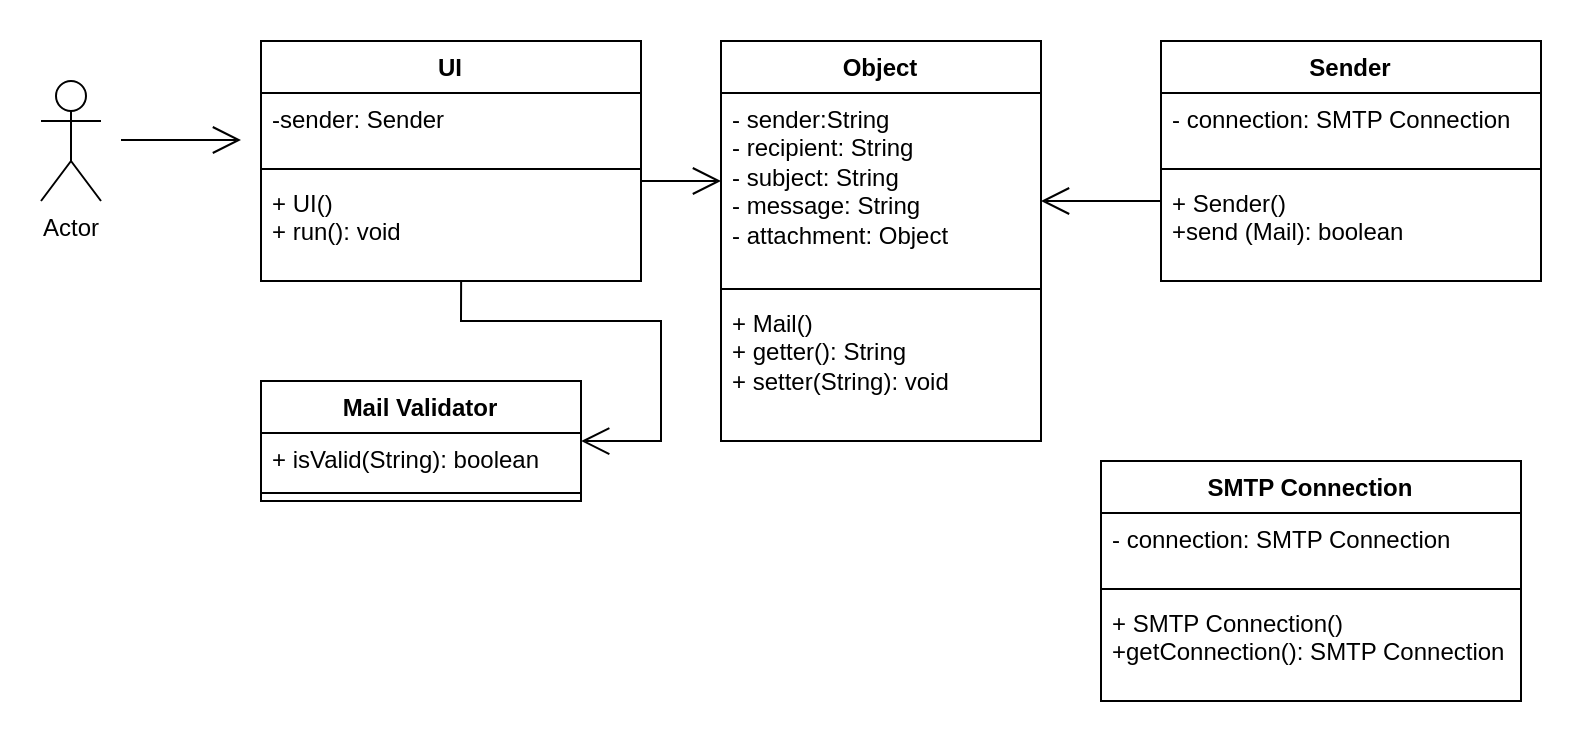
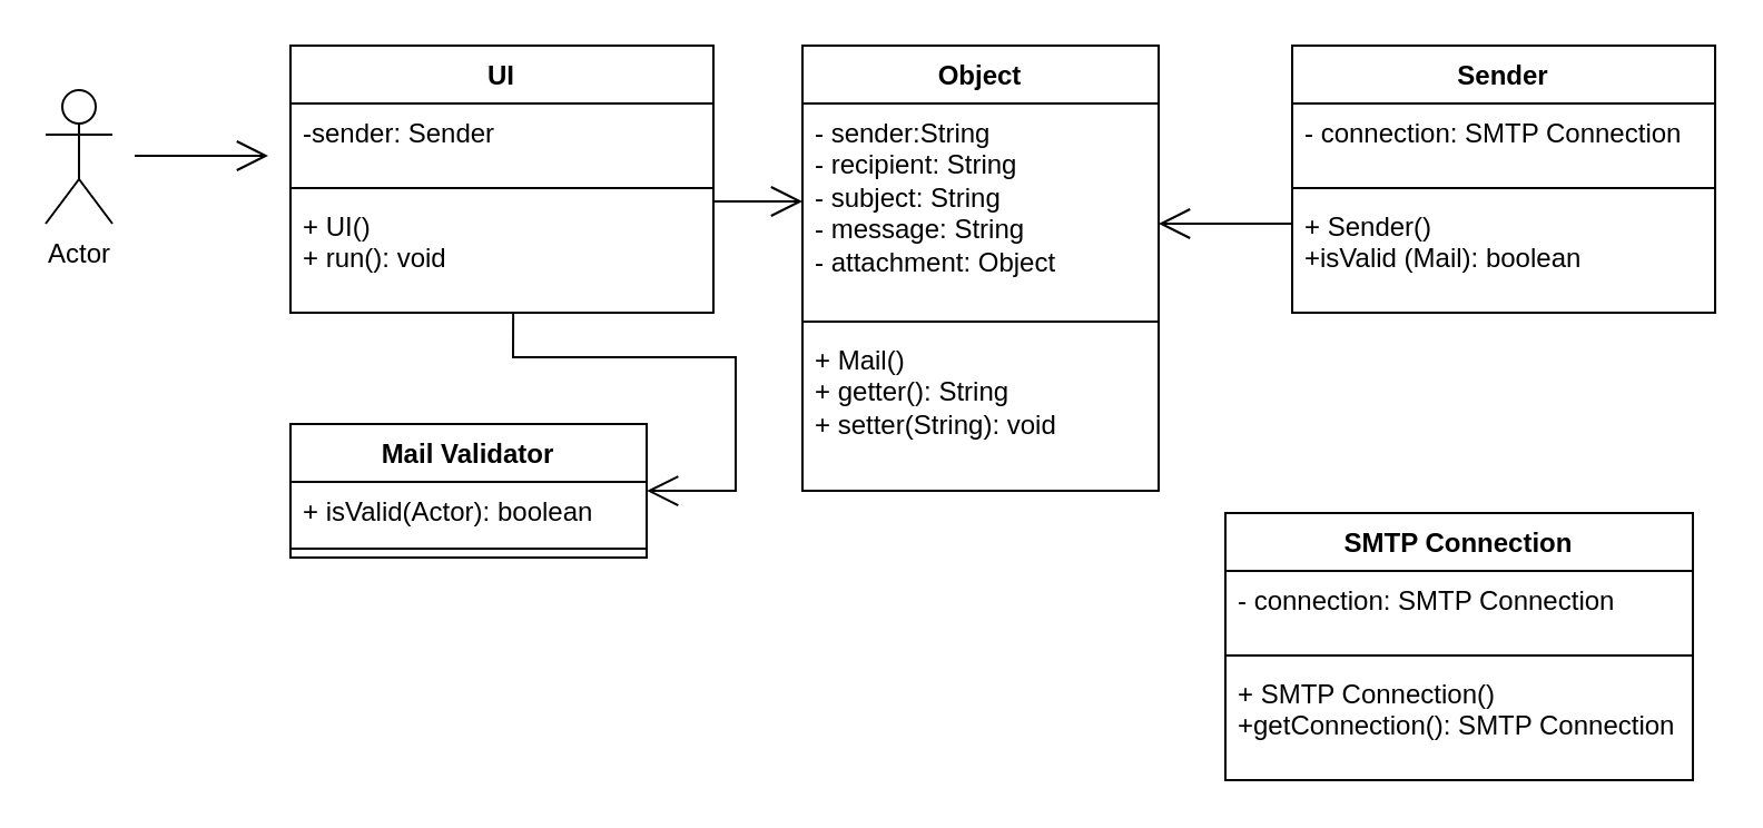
  <mxCell id="0" />
  <mxCell id="1" parent="0" />
  <mxCell id="2" value="Object&lt;br&gt;&lt;br&gt;" style="swimlane;fontStyle=1;align=center;verticalAlign=top;childLayout=stackLayout;horizontal=1;startSize=26;horizontalStack=0;resizeParent=1;resizeParentMax=0;resizeLast=0;collapsible=1;marginBottom=0;whiteSpace=wrap;html=1;" vertex="1" parent="1"><mxGeometry x="360" y="20" width="160" height="200" as="geometry" /></mxCell>
  <mxCell id="3" value="- sender:String&lt;br&gt;- recipient: String&lt;br&gt;- subject: String&lt;br&gt;- message: String&lt;br&gt;- attachment: Object" style="text;strokeColor=none;fillColor=none;align=left;verticalAlign=top;spacingLeft=4;spacingRight=4;overflow=hidden;rotatable=0;points=[[0,0.5],[1,0.5]];portConstraint=eastwest;whiteSpace=wrap;html=1;" vertex="1" parent="2"><mxGeometry y="26" width="160" height="94" as="geometry" /></mxCell>
  <mxCell id="4" value="" style="line;strokeWidth=1;fillColor=none;align=left;verticalAlign=middle;spacingTop=-1;spacingLeft=3;spacingRight=3;rotatable=0;labelPosition=right;points=[];portConstraint=eastwest;strokeColor=inherit;" vertex="1" parent="2"><mxGeometry y="120" width="160" height="8" as="geometry" /></mxCell>
  <mxCell id="5" value="+ Mail()&lt;br&gt;+ getter(): String&lt;br&gt;+ setter(String): void" style="text;strokeColor=none;fillColor=none;align=left;verticalAlign=top;spacingLeft=4;spacingRight=4;overflow=hidden;rotatable=0;points=[[0,0.5],[1,0.5]];portConstraint=eastwest;whiteSpace=wrap;html=1;" vertex="1" parent="2"><mxGeometry y="128" width="160" height="72" as="geometry" /></mxCell>
  <mxCell id="6" value="Sender" style="swimlane;fontStyle=1;align=center;verticalAlign=top;childLayout=stackLayout;horizontal=1;startSize=26;horizontalStack=0;resizeParent=1;resizeParentMax=0;resizeLast=0;collapsible=1;marginBottom=0;whiteSpace=wrap;html=1;" vertex="1" parent="1"><mxGeometry x="580" y="20" width="190" height="120" as="geometry" /></mxCell>
  <mxCell id="7" value="- connection: SMTP Connection" style="text;strokeColor=none;fillColor=none;align=left;verticalAlign=top;spacingLeft=4;spacingRight=4;overflow=hidden;rotatable=0;points=[[0,0.5],[1,0.5]];portConstraint=eastwest;whiteSpace=wrap;html=1;" vertex="1" parent="6"><mxGeometry y="26" width="190" height="34" as="geometry" /></mxCell>
  <mxCell id="8" value="" style="line;strokeWidth=1;fillColor=none;align=left;verticalAlign=middle;spacingTop=-1;spacingLeft=3;spacingRight=3;rotatable=0;labelPosition=right;points=[];portConstraint=eastwest;strokeColor=inherit;" vertex="1" parent="6"><mxGeometry y="60" width="190" height="8" as="geometry" /></mxCell>
- <mxCell id="9" value="+ Sender()&lt;br&gt;+send (Mail): boolean" style="text;strokeColor=none;fillColor=none;align=left;verticalAlign=top;spacingLeft=4;spacingRight=4;overflow=hidden;rotatable=0;points=[[0,0.5],[1,0.5]];portConstraint=eastwest;whiteSpace=wrap;html=1;" vertex="1" parent="6"><mxGeometry y="68" width="190" height="52" as="geometry" /></mxCell>
+ <mxCell id="9" value="+ Sender()&lt;br&gt;+isValid (Mail): boolean" style="text;strokeColor=none;fillColor=none;align=left;verticalAlign=top;spacingLeft=4;spacingRight=4;overflow=hidden;rotatable=0;points=[[0,0.5],[1,0.5]];portConstraint=eastwest;whiteSpace=wrap;html=1;" vertex="1" parent="6"><mxGeometry y="68" width="190" height="52" as="geometry" /></mxCell>
  <mxCell id="10" value="SMTP Connection" style="swimlane;fontStyle=1;align=center;verticalAlign=top;childLayout=stackLayout;horizontal=1;startSize=26;horizontalStack=0;resizeParent=1;resizeParentMax=0;resizeLast=0;collapsible=1;marginBottom=0;whiteSpace=wrap;html=1;" vertex="1" parent="1"><mxGeometry x="550" y="230" width="210" height="120" as="geometry" /></mxCell>
  <mxCell id="11" value="- connection: SMTP Connection" style="text;strokeColor=none;fillColor=none;align=left;verticalAlign=top;spacingLeft=4;spacingRight=4;overflow=hidden;rotatable=0;points=[[0,0.5],[1,0.5]];portConstraint=eastwest;whiteSpace=wrap;html=1;" vertex="1" parent="10"><mxGeometry y="26" width="210" height="34" as="geometry" /></mxCell>
  <mxCell id="12" value="" style="line;strokeWidth=1;fillColor=none;align=left;verticalAlign=middle;spacingTop=-1;spacingLeft=3;spacingRight=3;rotatable=0;labelPosition=right;points=[];portConstraint=eastwest;strokeColor=inherit;" vertex="1" parent="10"><mxGeometry y="60" width="210" height="8" as="geometry" /></mxCell>
  <mxCell id="13" value="+ SMTP Connection()&lt;br&gt;+getConnection(): SMTP Connection" style="text;strokeColor=none;fillColor=none;align=left;verticalAlign=top;spacingLeft=4;spacingRight=4;overflow=hidden;rotatable=0;points=[[0,0.5],[1,0.5]];portConstraint=eastwest;whiteSpace=wrap;html=1;" vertex="1" parent="10"><mxGeometry y="68" width="210" height="52" as="geometry" /></mxCell>
  <mxCell id="14" value="UI" style="swimlane;fontStyle=1;align=center;verticalAlign=top;childLayout=stackLayout;horizontal=1;startSize=26;horizontalStack=0;resizeParent=1;resizeParentMax=0;resizeLast=0;collapsible=1;marginBottom=0;whiteSpace=wrap;html=1;" vertex="1" parent="1"><mxGeometry x="130" y="20" width="190" height="120" as="geometry" /></mxCell>
  <mxCell id="15" value="-sender: Sender" style="text;strokeColor=none;fillColor=none;align=left;verticalAlign=top;spacingLeft=4;spacingRight=4;overflow=hidden;rotatable=0;points=[[0,0.5],[1,0.5]];portConstraint=eastwest;whiteSpace=wrap;html=1;" vertex="1" parent="14"><mxGeometry y="26" width="190" height="34" as="geometry" /></mxCell>
  <mxCell id="16" value="" style="line;strokeWidth=1;fillColor=none;align=left;verticalAlign=middle;spacingTop=-1;spacingLeft=3;spacingRight=3;rotatable=0;labelPosition=right;points=[];portConstraint=eastwest;strokeColor=inherit;" vertex="1" parent="14"><mxGeometry y="60" width="190" height="8" as="geometry" /></mxCell>
  <mxCell id="17" value="+ UI()&lt;br&gt;+ run(): void" style="text;strokeColor=none;fillColor=none;align=left;verticalAlign=top;spacingLeft=4;spacingRight=4;overflow=hidden;rotatable=0;points=[[0,0.5],[1,0.5]];portConstraint=eastwest;whiteSpace=wrap;html=1;" vertex="1" parent="14"><mxGeometry y="68" width="190" height="52" as="geometry" /></mxCell>
  <mxCell id="18" value="Actor" style="shape=umlActor;verticalLabelPosition=bottom;verticalAlign=top;html=1;" vertex="1" parent="1"><mxGeometry x="20" y="40" width="30" height="60" as="geometry" /></mxCell>
  <mxCell id="19" value="" style="endArrow=open;endFill=1;endSize=12;html=1;rounded=0;" edge="1" parent="1"><mxGeometry width="160" relative="1" as="geometry"><mxPoint x="60" y="69.5" as="sourcePoint" /><mxPoint x="120" y="69.5" as="targetPoint" /></mxGeometry></mxCell>
  <mxCell id="20" value="Mail Validator" style="swimlane;fontStyle=1;align=center;verticalAlign=top;childLayout=stackLayout;horizontal=1;startSize=26;horizontalStack=0;resizeParent=1;resizeParentMax=0;resizeLast=0;collapsible=1;marginBottom=0;whiteSpace=wrap;html=1;" vertex="1" parent="1"><mxGeometry x="130" y="190" width="160" height="60" as="geometry" /></mxCell>
- <mxCell id="21" value="+ isValid(String): boolean" style="text;strokeColor=none;fillColor=none;align=left;verticalAlign=top;spacingLeft=4;spacingRight=4;overflow=hidden;rotatable=0;points=[[0,0.5],[1,0.5]];portConstraint=eastwest;whiteSpace=wrap;html=1;" vertex="1" parent="20"><mxGeometry y="26" width="160" height="26" as="geometry" /></mxCell>
+ <mxCell id="21" value="+ isValid(Actor): boolean" style="text;strokeColor=none;fillColor=none;align=left;verticalAlign=top;spacingLeft=4;spacingRight=4;overflow=hidden;rotatable=0;points=[[0,0.5],[1,0.5]];portConstraint=eastwest;whiteSpace=wrap;html=1;" vertex="1" parent="20"><mxGeometry y="26" width="160" height="26" as="geometry" /></mxCell>
  <mxCell id="22" value="" style="line;strokeWidth=1;fillColor=none;align=left;verticalAlign=middle;spacingTop=-1;spacingLeft=3;spacingRight=3;rotatable=0;labelPosition=right;points=[];portConstraint=eastwest;strokeColor=inherit;" vertex="1" parent="20"><mxGeometry y="52" width="160" height="8" as="geometry" /></mxCell>
  <mxCell id="23" value="" style="endArrow=open;endFill=1;endSize=12;html=1;rounded=0;exitX=0.474;exitY=1.192;exitDx=0;exitDy=0;exitPerimeter=0;entryX=0.938;entryY=0.538;entryDx=0;entryDy=0;entryPerimeter=0;" edge="1" parent="1"><mxGeometry width="160" relative="1" as="geometry"><mxPoint x="230.06" y="140.004" as="sourcePoint" /><mxPoint x="290.08" y="220.008" as="targetPoint" /><Array as="points"><mxPoint x="230" y="160.02" /><mxPoint x="330" y="160.02" /><mxPoint x="330" y="220.02" /></Array></mxGeometry></mxCell>
  <mxCell id="24" value="" style="endArrow=open;endFill=1;endSize=12;html=1;rounded=0;" edge="1" parent="1"><mxGeometry width="160" relative="1" as="geometry"><mxPoint x="320" y="90" as="sourcePoint" /><mxPoint x="360" y="90" as="targetPoint" /></mxGeometry></mxCell>
  <mxCell id="25" value="" style="endArrow=open;endFill=1;endSize=12;html=1;rounded=0;" edge="1" parent="1"><mxGeometry width="160" relative="1" as="geometry"><mxPoint x="580" y="100" as="sourcePoint" /><mxPoint x="520" y="100" as="targetPoint" /></mxGeometry></mxCell>
